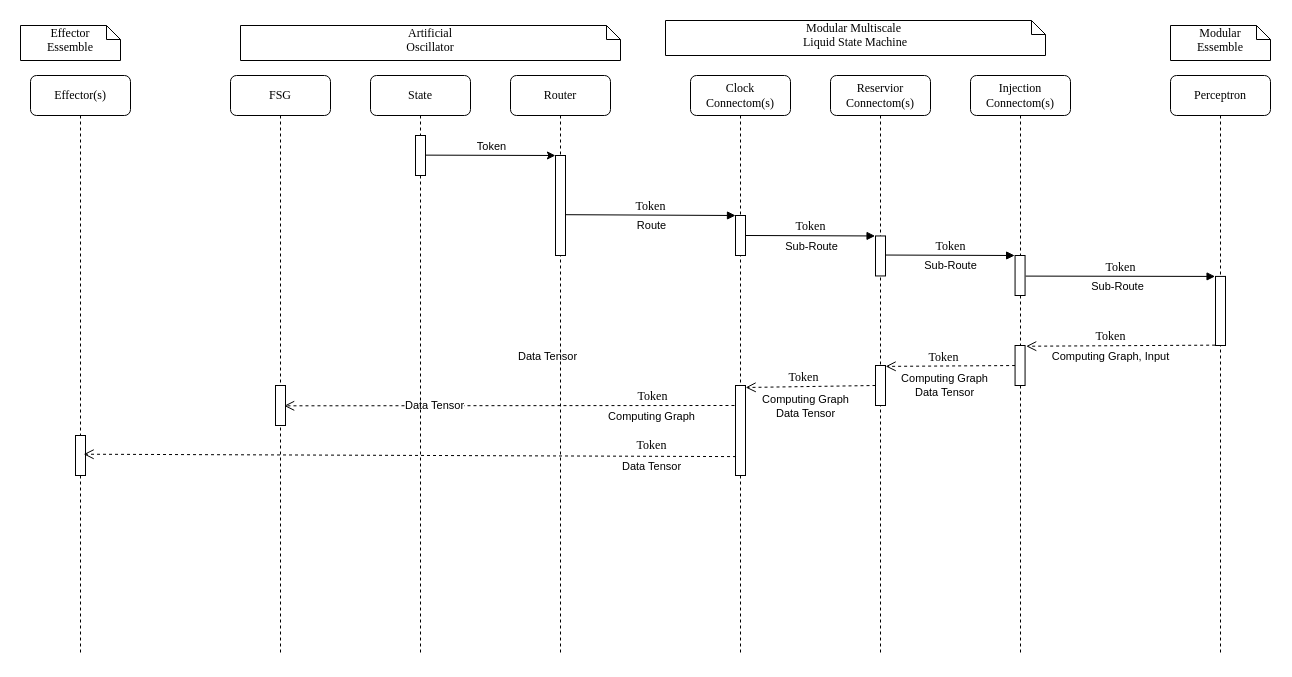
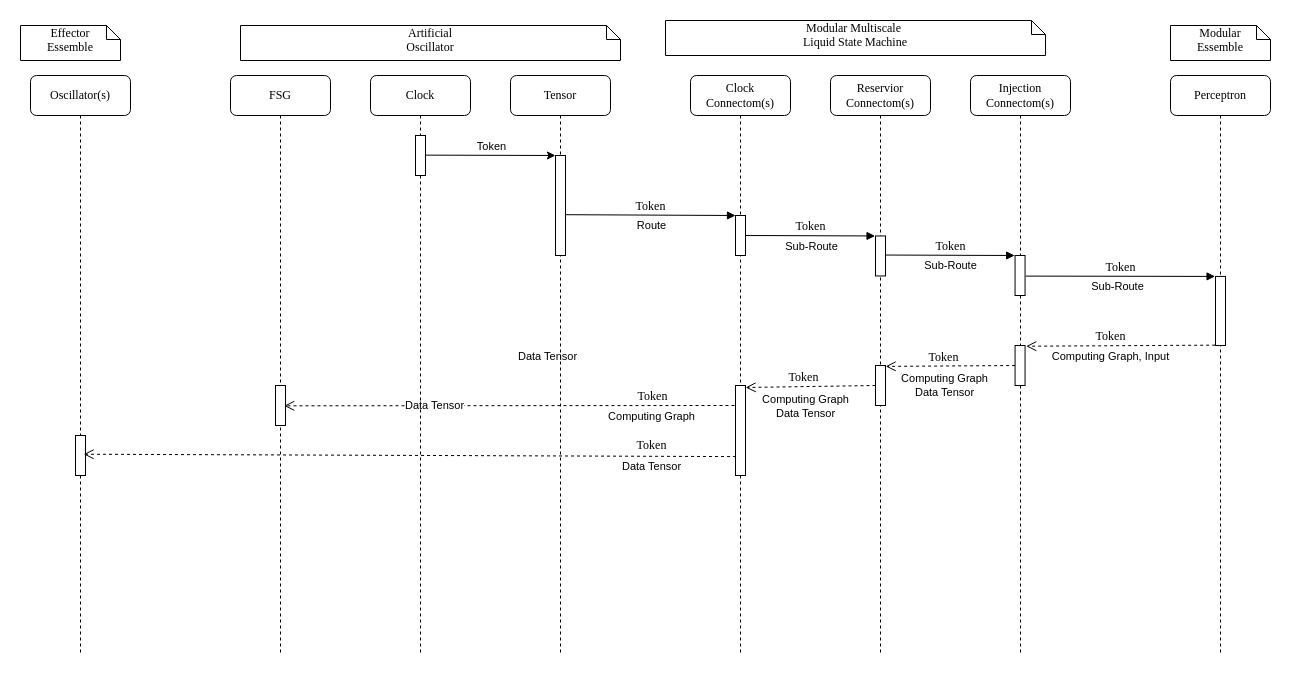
  <mxCell id="0" />
  <mxCell id="1" parent="0" />
- <mxCell id="2" value="Effector(s)" style="shape=umlLifeline;perimeter=lifelinePerimeter;whiteSpace=wrap;html=1;container=1;collapsible=0;recursiveResize=0;outlineConnect=0;rounded=1;shadow=0;comic=0;labelBackgroundColor=none;strokeWidth=1;fontFamily=Verdana;fontSize=12;align=center;" parent="1" vertex="1"><mxGeometry x="30" y="75" width="100" height="580" as="geometry" /></mxCell>
+ <mxCell id="2" value="Oscillator(s)" style="shape=umlLifeline;perimeter=lifelinePerimeter;whiteSpace=wrap;html=1;container=1;collapsible=0;recursiveResize=0;outlineConnect=0;rounded=1;shadow=0;comic=0;labelBackgroundColor=none;strokeWidth=1;fontFamily=Verdana;fontSize=12;align=center;" parent="1" vertex="1"><mxGeometry x="30" y="75" width="100" height="580" as="geometry" /></mxCell>
  <mxCell id="3" value="Reservior Connectom(s)" style="shape=umlLifeline;perimeter=lifelinePerimeter;whiteSpace=wrap;html=1;container=1;collapsible=0;recursiveResize=0;outlineConnect=0;rounded=1;shadow=0;comic=0;labelBackgroundColor=none;strokeWidth=1;fontFamily=Verdana;fontSize=12;align=center;" parent="1" vertex="1"><mxGeometry x="830" y="75" width="100" height="580" as="geometry" /></mxCell>
  <mxCell id="4" value="" style="html=1;points=[];perimeter=orthogonalPerimeter;rounded=0;shadow=0;comic=0;labelBackgroundColor=none;strokeWidth=1;fontFamily=Verdana;fontSize=12;align=center;" parent="3" vertex="1"><mxGeometry x="45" y="160.46" width="10" height="40" as="geometry" /></mxCell>
  <mxCell id="5" value="Token" style="html=1;verticalAlign=bottom;endArrow=block;labelBackgroundColor=none;fontFamily=Verdana;fontSize=12;elbow=vertical;entryX=-0.043;entryY=0.23;entryDx=0;entryDy=0;entryPerimeter=0;exitX=1.044;exitY=0.053;exitDx=0;exitDy=0;exitPerimeter=0;" parent="3" edge="1"><mxGeometry relative="1" as="geometry"><mxPoint x="-84.56" y="160.0" as="sourcePoint" /><mxPoint x="44.57" y="160.46" as="targetPoint" /></mxGeometry></mxCell>
  <mxCell id="6" value="Sub-Route" style="edgeLabel;html=1;align=center;verticalAlign=middle;resizable=0;points=[];" parent="5" vertex="1" connectable="0"><mxGeometry x="-0.122" relative="1" as="geometry"><mxPoint x="8" y="10" as="offset" /></mxGeometry></mxCell>
  <mxCell id="7" value="Clock Connectom(s)" style="shape=umlLifeline;perimeter=lifelinePerimeter;whiteSpace=wrap;html=1;container=1;collapsible=0;recursiveResize=0;outlineConnect=0;rounded=1;shadow=0;comic=0;labelBackgroundColor=none;strokeWidth=1;fontFamily=Verdana;fontSize=12;align=center;" parent="3" vertex="1"><mxGeometry x="-140" width="100" height="580" as="geometry" /></mxCell>
  <mxCell id="8" value="Token" style="html=1;verticalAlign=bottom;endArrow=open;dashed=1;endSize=8;labelBackgroundColor=none;fontFamily=Verdana;fontSize=12;exitX=-0.103;exitY=0.985;exitDx=0;exitDy=0;exitPerimeter=0;entryX=0.867;entryY=0.508;entryDx=0;entryDy=0;entryPerimeter=0;" parent="7" target="46" edge="1"><mxGeometry x="-0.634" relative="1" as="geometry"><mxPoint x="-490" y="330" as="targetPoint" /><mxPoint x="43.97" y="330.0" as="sourcePoint" /><mxPoint as="offset" /></mxGeometry></mxCell>
  <mxCell id="9" value="Data Tensor" style="edgeLabel;html=1;align=center;verticalAlign=middle;resizable=0;points=[];" parent="8" vertex="1" connectable="0"><mxGeometry x="0.138" y="2" relative="1" as="geometry"><mxPoint x="69" y="-52" as="offset" /></mxGeometry></mxCell>
  <mxCell id="10" value="Computing Graph" style="edgeLabel;html=1;align=center;verticalAlign=middle;resizable=0;points=[];" vertex="1" connectable="0" parent="8"><mxGeometry x="-0.603" relative="1" as="geometry"><mxPoint x="6" y="10" as="offset" /></mxGeometry></mxCell>
  <mxCell id="11" value="" style="html=1;points=[];perimeter=orthogonalPerimeter;rounded=0;shadow=0;comic=0;labelBackgroundColor=none;strokeWidth=1;fontFamily=Verdana;fontSize=12;align=center;" parent="7" vertex="1"><mxGeometry x="45" y="310" width="10" height="90" as="geometry" /></mxCell>
  <mxCell id="12" value="Token" style="html=1;verticalAlign=bottom;endArrow=open;dashed=1;endSize=8;labelBackgroundColor=none;fontFamily=Verdana;fontSize=12;exitX=0.005;exitY=1.001;exitDx=0;exitDy=0;exitPerimeter=0;entryX=1.017;entryY=0.022;entryDx=0;entryDy=0;entryPerimeter=0;" parent="7" target="11" edge="1"><mxGeometry x="0.108" relative="1" as="geometry"><mxPoint x="60" y="310" as="targetPoint" /><mxPoint x="185" y="310" as="sourcePoint" /><mxPoint as="offset" /></mxGeometry></mxCell>
  <mxCell id="13" value="Computing Graph&lt;div&gt;Data Tensor&lt;/div&gt;" style="edgeLabel;html=1;align=center;verticalAlign=middle;resizable=0;points=[];" parent="12" vertex="1" connectable="0"><mxGeometry x="0.138" y="2" relative="1" as="geometry"><mxPoint x="3" y="17" as="offset" /></mxGeometry></mxCell>
  <mxCell id="14" value="" style="html=1;points=[];perimeter=orthogonalPerimeter;rounded=0;shadow=0;comic=0;labelBackgroundColor=none;strokeWidth=1;fontFamily=Verdana;fontSize=12;align=center;" parent="7" vertex="1"><mxGeometry x="185" y="290" width="10" height="40" as="geometry" /></mxCell>
  <mxCell id="15" value="Token" style="html=1;verticalAlign=bottom;endArrow=open;dashed=1;endSize=8;labelBackgroundColor=none;fontFamily=Verdana;fontSize=12;exitX=0.005;exitY=1.001;exitDx=0;exitDy=0;exitPerimeter=0;entryX=1.017;entryY=0.022;entryDx=0;entryDy=0;entryPerimeter=0;" parent="7" target="14" edge="1"><mxGeometry x="0.108" relative="1" as="geometry"><mxPoint x="200" y="290" as="targetPoint" /><mxPoint x="324.61" y="290.04" as="sourcePoint" /><mxPoint as="offset" /></mxGeometry></mxCell>
  <mxCell id="16" value="Computing Graph&lt;div&gt;Data Tensor&lt;/div&gt;" style="edgeLabel;html=1;align=center;verticalAlign=middle;resizable=0;points=[];" parent="15" vertex="1" connectable="0"><mxGeometry x="0.138" y="2" relative="1" as="geometry"><mxPoint x="3" y="17" as="offset" /></mxGeometry></mxCell>
  <mxCell id="17" value="" style="html=1;points=[];perimeter=orthogonalPerimeter;rounded=0;shadow=0;comic=0;labelBackgroundColor=none;strokeWidth=1;fontFamily=Verdana;fontSize=12;align=center;" parent="7" vertex="1"><mxGeometry x="-615" y="360" width="10" height="40" as="geometry" /></mxCell>
  <mxCell id="18" value="Token" style="html=1;verticalAlign=bottom;endArrow=open;dashed=1;endSize=8;labelBackgroundColor=none;fontFamily=Verdana;fontSize=12;exitX=0.052;exitY=0.79;exitDx=0;exitDy=0;exitPerimeter=0;entryX=0.814;entryY=0.468;entryDx=0;entryDy=0;entryPerimeter=0;" edge="1" parent="7" source="11" target="17"><mxGeometry x="-0.738" y="-2" relative="1" as="geometry"><mxPoint x="-600" y="380" as="targetPoint" /><mxPoint x="-150.03" y="380.0" as="sourcePoint" /><mxPoint as="offset" /></mxGeometry></mxCell>
  <mxCell id="19" value="Data Tensor" style="edgeLabel;html=1;align=center;verticalAlign=middle;resizable=0;points=[];" vertex="1" connectable="0" parent="18"><mxGeometry x="0.138" y="2" relative="1" as="geometry"><mxPoint x="69" y="-52" as="offset" /></mxGeometry></mxCell>
  <mxCell id="20" value="Data Tensor" style="edgeLabel;html=1;align=center;verticalAlign=middle;resizable=0;points=[];" vertex="1" connectable="0" parent="18"><mxGeometry x="-0.603" relative="1" as="geometry"><mxPoint x="44" y="10" as="offset" /></mxGeometry></mxCell>
- <mxCell id="21" value="State" style="shape=umlLifeline;perimeter=lifelinePerimeter;whiteSpace=wrap;html=1;container=1;collapsible=0;recursiveResize=0;outlineConnect=0;rounded=1;shadow=0;comic=0;labelBackgroundColor=none;strokeWidth=1;fontFamily=Verdana;fontSize=12;align=center;" parent="1" vertex="1"><mxGeometry x="370" y="75" width="100" height="580" as="geometry" /></mxCell>
+ <mxCell id="21" value="Clock" style="shape=umlLifeline;perimeter=lifelinePerimeter;whiteSpace=wrap;html=1;container=1;collapsible=0;recursiveResize=0;outlineConnect=0;rounded=1;shadow=0;comic=0;labelBackgroundColor=none;strokeWidth=1;fontFamily=Verdana;fontSize=12;align=center;" parent="1" vertex="1"><mxGeometry x="370" y="75" width="100" height="580" as="geometry" /></mxCell>
  <mxCell id="22" value="" style="html=1;points=[];perimeter=orthogonalPerimeter;rounded=0;shadow=0;comic=0;labelBackgroundColor=none;strokeWidth=1;fontFamily=Verdana;fontSize=12;align=center;" parent="21" vertex="1"><mxGeometry x="45" y="60" width="10" height="40" as="geometry" /></mxCell>
- <mxCell id="23" value="Router" style="shape=umlLifeline;perimeter=lifelinePerimeter;whiteSpace=wrap;html=1;container=1;collapsible=0;recursiveResize=0;outlineConnect=0;rounded=1;shadow=0;comic=0;labelBackgroundColor=none;strokeWidth=1;fontFamily=Verdana;fontSize=12;align=center;" parent="1" vertex="1"><mxGeometry x="510" y="75" width="100" height="580" as="geometry" /></mxCell>
+ <mxCell id="23" value="Tensor" style="shape=umlLifeline;perimeter=lifelinePerimeter;whiteSpace=wrap;html=1;container=1;collapsible=0;recursiveResize=0;outlineConnect=0;rounded=1;shadow=0;comic=0;labelBackgroundColor=none;strokeWidth=1;fontFamily=Verdana;fontSize=12;align=center;" parent="1" vertex="1"><mxGeometry x="510" y="75" width="100" height="580" as="geometry" /></mxCell>
  <mxCell id="24" value="" style="html=1;points=[];perimeter=orthogonalPerimeter;rounded=0;shadow=0;comic=0;labelBackgroundColor=none;strokeWidth=1;fontFamily=Verdana;fontSize=12;align=center;" parent="23" vertex="1"><mxGeometry x="45" y="80" width="10" height="100" as="geometry" /></mxCell>
  <mxCell id="25" style="rounded=0;orthogonalLoop=1;jettySize=auto;html=1;entryX=-0.023;entryY=0.045;entryDx=0;entryDy=0;entryPerimeter=0;exitX=1.046;exitY=0.491;exitDx=0;exitDy=0;exitPerimeter=0;labelPosition=center;verticalLabelPosition=top;align=center;verticalAlign=bottom;" parent="23" source="22" edge="1"><mxGeometry relative="1" as="geometry"><mxPoint x="-85" y="69.88" as="sourcePoint" /><mxPoint x="44.88" y="80" as="targetPoint" /></mxGeometry></mxCell>
  <mxCell id="26" value="Token" style="edgeLabel;html=1;align=center;verticalAlign=middle;resizable=0;points=[];" parent="25" vertex="1" connectable="0"><mxGeometry x="-0.244" relative="1" as="geometry"><mxPoint x="16" y="-9" as="offset" /></mxGeometry></mxCell>
  <mxCell id="27" value="Injection&lt;div&gt;Connectom(s)&lt;/div&gt;" style="shape=umlLifeline;perimeter=lifelinePerimeter;whiteSpace=wrap;html=1;container=1;collapsible=0;recursiveResize=0;outlineConnect=0;rounded=1;shadow=0;comic=0;labelBackgroundColor=none;strokeWidth=1;fontFamily=Verdana;fontSize=12;align=center;" parent="1" vertex="1"><mxGeometry x="970" y="75" width="100" height="580" as="geometry" /></mxCell>
  <mxCell id="28" value="" style="html=1;points=[];perimeter=orthogonalPerimeter;rounded=0;shadow=0;comic=0;labelBackgroundColor=none;strokeWidth=1;fontFamily=Verdana;fontSize=12;align=center;" parent="27" vertex="1"><mxGeometry x="44.56" y="180" width="10" height="40" as="geometry" /></mxCell>
  <mxCell id="29" value="Token" style="html=1;verticalAlign=bottom;endArrow=block;labelBackgroundColor=none;fontFamily=Verdana;fontSize=12;elbow=vertical;entryX=-0.043;entryY=0.23;entryDx=0;entryDy=0;entryPerimeter=0;exitX=1.044;exitY=0.053;exitDx=0;exitDy=0;exitPerimeter=0;" parent="27" edge="1"><mxGeometry relative="1" as="geometry"><mxPoint x="-85" y="179.54" as="sourcePoint" /><mxPoint x="44.13" y="180.0" as="targetPoint" /></mxGeometry></mxCell>
  <mxCell id="30" value="Sub-Route" style="edgeLabel;html=1;align=center;verticalAlign=middle;resizable=0;points=[];" parent="29" vertex="1" connectable="0"><mxGeometry x="-0.122" relative="1" as="geometry"><mxPoint x="8" y="10" as="offset" /></mxGeometry></mxCell>
  <mxCell id="31" value="" style="html=1;points=[];perimeter=orthogonalPerimeter;rounded=0;shadow=0;comic=0;labelBackgroundColor=none;strokeWidth=1;fontFamily=Verdana;fontSize=12;align=center;" parent="27" vertex="1"><mxGeometry x="44.56" y="270" width="10" height="40" as="geometry" /></mxCell>
  <mxCell id="32" value="Perceptron" style="shape=umlLifeline;perimeter=lifelinePerimeter;whiteSpace=wrap;html=1;container=1;collapsible=0;recursiveResize=0;outlineConnect=0;rounded=1;shadow=0;comic=0;labelBackgroundColor=none;strokeWidth=1;fontFamily=Verdana;fontSize=12;align=center;" parent="1" vertex="1"><mxGeometry x="1170" y="75" width="100" height="580" as="geometry" /></mxCell>
  <mxCell id="33" value="" style="html=1;points=[];perimeter=orthogonalPerimeter;rounded=0;shadow=0;comic=0;labelBackgroundColor=none;strokeWidth=1;fontFamily=Verdana;fontSize=12;align=center;" parent="32" vertex="1"><mxGeometry x="45" y="200.92" width="10" height="69.08" as="geometry" /></mxCell>
  <mxCell id="34" value="Token" style="html=1;verticalAlign=bottom;endArrow=block;labelBackgroundColor=none;fontFamily=Verdana;fontSize=12;elbow=vertical;entryX=-0.043;entryY=0.23;entryDx=0;entryDy=0;entryPerimeter=0;exitX=1.061;exitY=0.515;exitDx=0;exitDy=0;exitPerimeter=0;" parent="32" source="28" edge="1"><mxGeometry relative="1" as="geometry"><mxPoint x="-84.56" y="200.46" as="sourcePoint" /><mxPoint x="44.57" y="200.92" as="targetPoint" /></mxGeometry></mxCell>
  <mxCell id="35" value="Sub-Route" style="edgeLabel;html=1;align=center;verticalAlign=middle;resizable=0;points=[];" parent="34" vertex="1" connectable="0"><mxGeometry x="-0.122" relative="1" as="geometry"><mxPoint x="8" y="10" as="offset" /></mxGeometry></mxCell>
  <mxCell id="36" value="" style="html=1;points=[];perimeter=orthogonalPerimeter;rounded=0;shadow=0;comic=0;labelBackgroundColor=none;strokeWidth=1;fontFamily=Verdana;fontSize=12;align=center;" parent="1" vertex="1"><mxGeometry x="735" y="215" width="10" height="40" as="geometry" /></mxCell>
  <mxCell id="37" value="Token" style="html=1;verticalAlign=bottom;endArrow=block;labelBackgroundColor=none;fontFamily=Verdana;fontSize=12;elbow=vertical;exitX=1.017;exitY=0.592;exitDx=0;exitDy=0;exitPerimeter=0;" parent="1" edge="1" source="24"><mxGeometry relative="1" as="geometry"><mxPoint x="570" y="215" as="sourcePoint" /><mxPoint x="735" y="215" as="targetPoint" /></mxGeometry></mxCell>
  <mxCell id="38" value="Route" style="edgeLabel;html=1;align=center;verticalAlign=middle;resizable=0;points=[];" vertex="1" connectable="0" parent="37"><mxGeometry x="-0.091" relative="1" as="geometry"><mxPoint x="8" y="10" as="offset" /></mxGeometry></mxCell>
  <mxCell id="39" value="Effector&lt;div&gt;Essemble&lt;/div&gt;" style="shape=note;whiteSpace=wrap;html=1;size=14;verticalAlign=top;align=center;spacingTop=-6;rounded=0;shadow=0;comic=0;labelBackgroundColor=none;strokeWidth=1;fontFamily=Verdana;fontSize=12" parent="1" vertex="1"><mxGeometry x="20" y="25" width="100" height="35" as="geometry" /></mxCell>
  <mxCell id="40" value="Artificial&lt;div&gt;Oscillator&lt;/div&gt;" style="shape=note;whiteSpace=wrap;html=1;size=14;verticalAlign=top;align=center;spacingTop=-6;rounded=0;shadow=0;comic=0;labelBackgroundColor=none;strokeWidth=1;fontFamily=Verdana;fontSize=12" parent="1" vertex="1"><mxGeometry x="240" y="25" width="380" height="35" as="geometry" /></mxCell>
  <mxCell id="41" value="&lt;div&gt;Modular Multiscale&amp;nbsp;&lt;/div&gt;&lt;div&gt;Liquid State Machine&lt;/div&gt;&lt;div&gt;&lt;br&gt;&lt;/div&gt;" style="shape=note;whiteSpace=wrap;html=1;size=14;verticalAlign=top;align=center;spacingTop=-6;rounded=0;shadow=0;comic=0;labelBackgroundColor=none;strokeWidth=1;fontFamily=Verdana;fontSize=12" parent="1" vertex="1"><mxGeometry x="665" y="20" width="380" height="35" as="geometry" /></mxCell>
  <mxCell id="42" value="Modular&lt;div&gt;Essemble&lt;/div&gt;" style="shape=note;whiteSpace=wrap;html=1;size=14;verticalAlign=top;align=center;spacingTop=-6;rounded=0;shadow=0;comic=0;labelBackgroundColor=none;strokeWidth=1;fontFamily=Verdana;fontSize=12" parent="1" vertex="1"><mxGeometry x="1170" y="25" width="100" height="35" as="geometry" /></mxCell>
  <mxCell id="43" value="Token" style="html=1;verticalAlign=bottom;endArrow=open;dashed=1;endSize=8;labelBackgroundColor=none;fontFamily=Verdana;fontSize=12;entryX=1.114;entryY=0.018;entryDx=0;entryDy=0;entryPerimeter=0;exitX=-0.033;exitY=0.995;exitDx=0;exitDy=0;exitPerimeter=0;" parent="1" source="33" target="31" edge="1"><mxGeometry x="0.108" relative="1" as="geometry"><mxPoint x="725.5" y="315.92" as="targetPoint" /><mxPoint x="1225" y="315.92" as="sourcePoint" /><mxPoint as="offset" /></mxGeometry></mxCell>
  <mxCell id="44" value="Computing Graph, Input" style="edgeLabel;html=1;align=center;verticalAlign=middle;resizable=0;points=[];" parent="43" vertex="1" connectable="0"><mxGeometry x="0.138" y="2" relative="1" as="geometry"><mxPoint x="3" y="8" as="offset" /></mxGeometry></mxCell>
  <mxCell id="45" value="FSG" style="shape=umlLifeline;perimeter=lifelinePerimeter;whiteSpace=wrap;html=1;container=1;collapsible=0;recursiveResize=0;outlineConnect=0;rounded=1;shadow=0;comic=0;labelBackgroundColor=none;strokeWidth=1;fontFamily=Verdana;fontSize=12;align=center;" vertex="1" parent="1"><mxGeometry x="230" y="75" width="100" height="580" as="geometry" /></mxCell>
  <mxCell id="46" value="" style="html=1;points=[];perimeter=orthogonalPerimeter;rounded=0;shadow=0;comic=0;labelBackgroundColor=none;strokeWidth=1;fontFamily=Verdana;fontSize=12;align=center;" vertex="1" parent="45"><mxGeometry x="45" y="310" width="10" height="40" as="geometry" /></mxCell>
